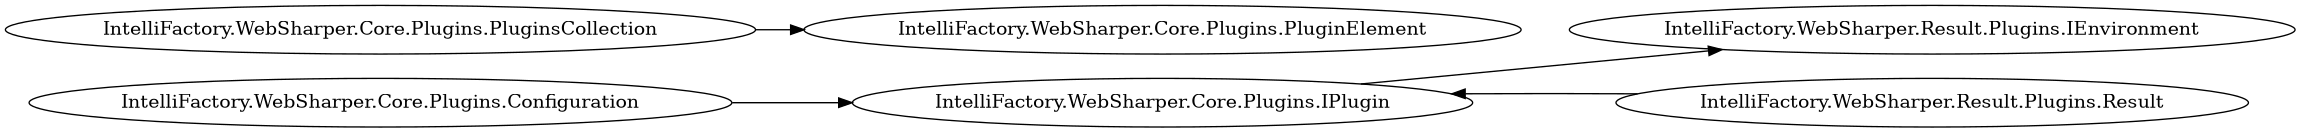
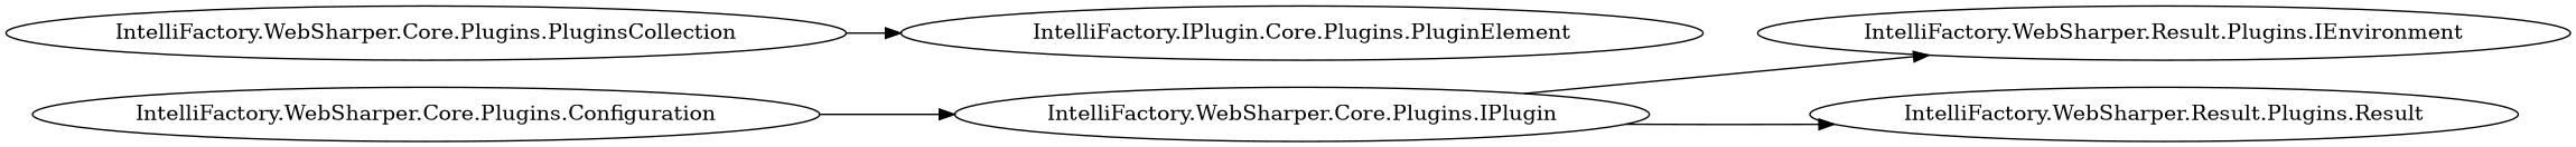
  digraph {
    fontsize=10
    rankdir=LR
    "IntelliFactory.WebSharper.Core.Plugins.IPlugin"
    n2 [label="IntelliFactory.WebSharper.Result.Plugins.IEnvironment"]
    n3 [label="IntelliFactory.WebSharper.Result.Plugins.Result"]
-   "IntelliFactory.WebSharper.Core.Plugins.PluginElement"
+   "IntelliFactory.WebSharper.Core.Plugins.PluginElement" [label="IntelliFactory.IPlugin.Core.Plugins.PluginElement"]
    "IntelliFactory.WebSharper.Core.Plugins.PluginsCollection"
    "IntelliFactory.WebSharper.Core.Plugins.Configuration"
    subgraph sub_1 {
      rank=none
      "IntelliFactory.WebSharper.Core.Plugins.IPlugin"
    }
    subgraph sub_2 {
      rank=none
      n2
      n3
    }
    subgraph sub_3 {
      rank=none
      "IntelliFactory.WebSharper.Core.Plugins.PluginElement"
    }
    subgraph sub_4 {
      rank=none
      "IntelliFactory.WebSharper.Core.Plugins.PluginsCollection"
    }
    "IntelliFactory.WebSharper.Core.Plugins.IPlugin" -> n2
-   n3 -> "IntelliFactory.WebSharper.Core.Plugins.IPlugin"
+   "IntelliFactory.WebSharper.Core.Plugins.IPlugin" -> n3
    "IntelliFactory.WebSharper.Core.Plugins.PluginsCollection" -> "IntelliFactory.WebSharper.Core.Plugins.PluginElement"
    "IntelliFactory.WebSharper.Core.Plugins.Configuration" -> "IntelliFactory.WebSharper.Core.Plugins.IPlugin"
  }
